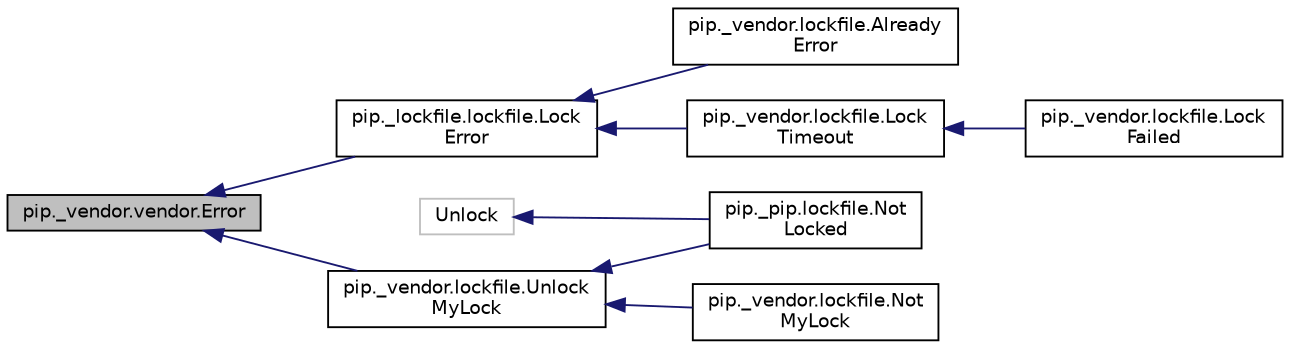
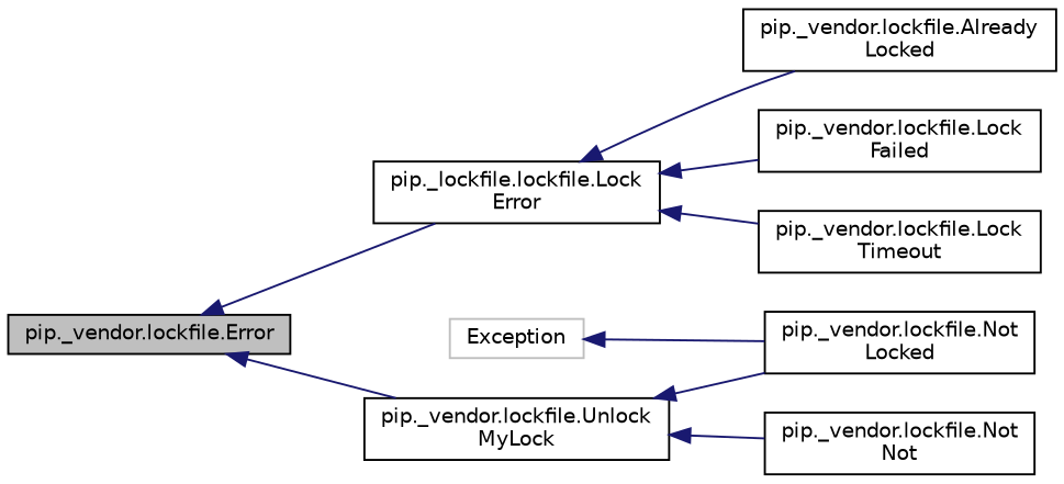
  digraph {
    rankdir=LR
    node [color=black fillcolor=white fontname=Helvetica fontsize=10 shape=record style=filled]
    edge [color=midnightblue dir=back fontname=Helvetica fontsize=10 labelfontname=Helvetica labelfontsize=10 style=solid]
-   n1 [fillcolor=grey75 fontcolor=black height=0.2 label="pip._vendor.vendor.Error" width=0.4]
+   n1 [fillcolor=grey75 fontcolor=black height=0.2 label="pip._vendor.lockfile.Error" width=0.4]
    n2 [height=0.2 label="pip._lockfile.lockfile.Lock\lError" width=0.4]
    n3 [height=0.2 label="pip._vendor.lockfile.Unlock\lMyLock" width=0.4]
-   n4 [height=0.2 label="pip._vendor.lockfile.Already\lError" width=0.4]
+   n4 [height=0.2 label="pip._vendor.lockfile.Already\lLocked" width=0.4]
    n5 [height=0.2 label="pip._vendor.lockfile.Lock\lFailed" width=0.4]
    n6 [height=0.2 label="pip._vendor.lockfile.Lock\lTimeout" width=0.4]
-   n7 [height=0.2 label="pip._pip.lockfile.Not\lLocked" width=0.4]
-   n8 [height=0.2 label="pip._vendor.lockfile.Not\lMyLock" width=0.4]
-   n9 [color=grey75 height=0.2 label=Unlock width=0.4]
+   n7 [height=0.2 label="pip._vendor.lockfile.Not\lLocked" width=0.4]
+   n8 [height=0.2 label="pip._vendor.lockfile.Not\lNot" width=0.4]
+   n9 [color=grey75 height=0.2 label=Exception width=0.4]
    n1 -> n2
    n1 -> n3
    n2 -> n4
-   n6 -> n5
+   n2 -> n5
    n2 -> n6
    n3 -> n7
    n3 -> n8
    n9 -> n7
  }
